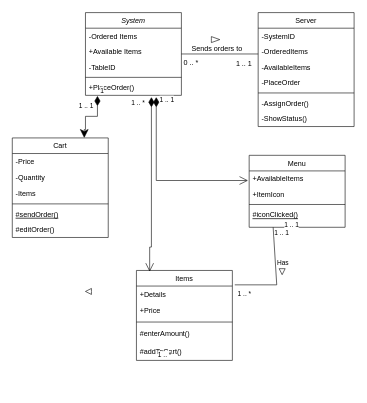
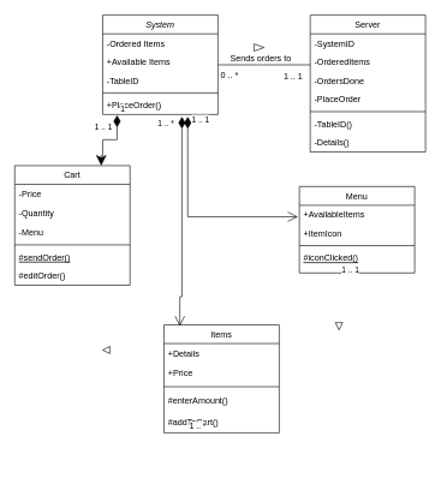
  <mxCell id="0" />
  <mxCell id="1" parent="0" />
  <mxCell id="2" value="System" style="swimlane;fontStyle=2;align=center;verticalAlign=top;childLayout=stackLayout;horizontal=1;startSize=26;horizontalStack=0;resizeParent=1;resizeLast=0;collapsible=1;marginBottom=0;rounded=0;shadow=0;strokeWidth=1;" parent="1" vertex="1"><mxGeometry x="142" y="20" width="160" height="138" as="geometry"><mxRectangle x="230" y="140" width="160" height="26" as="alternateBounds" /></mxGeometry></mxCell>
  <mxCell id="3" value="-Ordered Items" style="text;align=left;verticalAlign=top;spacingLeft=4;spacingRight=4;overflow=hidden;rotatable=0;points=[[0,0.5],[1,0.5]];portConstraint=eastwest;" parent="2" vertex="1"><mxGeometry y="26" width="160" height="26" as="geometry" /></mxCell>
  <mxCell id="4" value="+Available Items" style="text;align=left;verticalAlign=top;spacingLeft=4;spacingRight=4;overflow=hidden;rotatable=0;points=[[0,0.5],[1,0.5]];portConstraint=eastwest;rounded=0;shadow=0;html=0;" parent="2" vertex="1"><mxGeometry y="52" width="160" height="26" as="geometry" /></mxCell>
  <mxCell id="5" value="-TableID" style="text;align=left;verticalAlign=top;spacingLeft=4;spacingRight=4;overflow=hidden;rotatable=0;points=[[0,0.5],[1,0.5]];portConstraint=eastwest;rounded=0;shadow=0;html=0;" parent="2" vertex="1"><mxGeometry y="78" width="160" height="26" as="geometry" /></mxCell>
  <mxCell id="6" value="" style="line;html=1;strokeWidth=1;align=left;verticalAlign=middle;spacingTop=-1;spacingLeft=3;spacingRight=3;rotatable=0;labelPosition=right;points=[];portConstraint=eastwest;" parent="2" vertex="1"><mxGeometry y="104" width="160" height="8" as="geometry" /></mxCell>
  <mxCell id="7" value="+PlaceOrder()" style="text;align=left;verticalAlign=top;spacingLeft=4;spacingRight=4;overflow=hidden;rotatable=0;points=[[0,0.5],[1,0.5]];portConstraint=eastwest;" parent="2" vertex="1"><mxGeometry y="112" width="160" height="26" as="geometry" /></mxCell>
  <mxCell id="8" value="Cart" style="swimlane;fontStyle=0;align=center;verticalAlign=top;childLayout=stackLayout;horizontal=1;startSize=26;horizontalStack=0;resizeParent=1;resizeLast=0;collapsible=1;marginBottom=0;rounded=0;shadow=0;strokeWidth=1;" parent="1" vertex="1"><mxGeometry x="20" y="229" width="160" height="166" as="geometry"><mxRectangle x="130" y="380" width="160" height="26" as="alternateBounds" /></mxGeometry></mxCell>
  <mxCell id="9" value="-Price" style="text;align=left;verticalAlign=top;spacingLeft=4;spacingRight=4;overflow=hidden;rotatable=0;points=[[0,0.5],[1,0.5]];portConstraint=eastwest;" parent="8" vertex="1"><mxGeometry y="26" width="160" height="26" as="geometry" /></mxCell>
  <mxCell id="10" value="-Quantity" style="text;align=left;verticalAlign=top;spacingLeft=4;spacingRight=4;overflow=hidden;rotatable=0;points=[[0,0.5],[1,0.5]];portConstraint=eastwest;rounded=0;shadow=0;html=0;" parent="8" vertex="1"><mxGeometry y="52" width="160" height="28" as="geometry" /></mxCell>
- <mxCell id="11" value="-Items" style="text;align=left;verticalAlign=top;spacingLeft=4;spacingRight=4;overflow=hidden;rotatable=0;points=[[0,0.5],[1,0.5]];portConstraint=eastwest;" parent="8" vertex="1"><mxGeometry y="80" width="160" height="26" as="geometry" /></mxCell>
+ <mxCell id="11" value="-Menu" style="text;align=left;verticalAlign=top;spacingLeft=4;spacingRight=4;overflow=hidden;rotatable=0;points=[[0,0.5],[1,0.5]];portConstraint=eastwest;" parent="8" vertex="1"><mxGeometry y="80" width="160" height="26" as="geometry" /></mxCell>
  <mxCell id="12" value="" style="line;html=1;strokeWidth=1;align=left;verticalAlign=middle;spacingTop=-1;spacingLeft=3;spacingRight=3;rotatable=0;labelPosition=right;points=[];portConstraint=eastwest;" parent="8" vertex="1"><mxGeometry y="106" width="160" height="8" as="geometry" /></mxCell>
  <mxCell id="13" value="#sendOrder()" style="text;align=left;verticalAlign=top;spacingLeft=4;spacingRight=4;overflow=hidden;rotatable=0;points=[[0,0.5],[1,0.5]];portConstraint=eastwest;fontStyle=4" parent="8" vertex="1"><mxGeometry y="114" width="160" height="26" as="geometry" /></mxCell>
  <mxCell id="14" value="#editOrder()" style="text;align=left;verticalAlign=top;spacingLeft=4;spacingRight=4;overflow=hidden;rotatable=0;points=[[0,0.5],[1,0.5]];portConstraint=eastwest;" parent="8" vertex="1"><mxGeometry y="140" width="160" height="26" as="geometry" /></mxCell>
  <mxCell id="15" value="Items" style="swimlane;fontStyle=0;align=center;verticalAlign=top;childLayout=stackLayout;horizontal=1;startSize=26;horizontalStack=0;resizeParent=1;resizeLast=0;collapsible=1;marginBottom=0;rounded=0;shadow=0;strokeWidth=1;" parent="1" vertex="1"><mxGeometry x="227" y="450" width="160" height="150" as="geometry"><mxRectangle x="340" y="380" width="170" height="26" as="alternateBounds" /></mxGeometry></mxCell>
  <mxCell id="16" value="+Details" style="text;align=left;verticalAlign=top;spacingLeft=4;spacingRight=4;overflow=hidden;rotatable=0;points=[[0,0.5],[1,0.5]];portConstraint=eastwest;" parent="15" vertex="1"><mxGeometry y="26" width="160" height="26" as="geometry" /></mxCell>
  <mxCell id="17" value="+Price" style="text;strokeColor=none;fillColor=none;align=left;verticalAlign=middle;spacingLeft=4;spacingRight=4;overflow=hidden;points=[[0,0.5],[1,0.5]];portConstraint=eastwest;rotatable=0;" parent="15" vertex="1"><mxGeometry y="52" width="160" height="30" as="geometry" /></mxCell>
  <mxCell id="18" value="" style="line;html=1;strokeWidth=1;align=left;verticalAlign=middle;spacingTop=-1;spacingLeft=3;spacingRight=3;rotatable=0;labelPosition=right;points=[];portConstraint=eastwest;" parent="15" vertex="1"><mxGeometry y="82" width="160" height="8" as="geometry" /></mxCell>
  <mxCell id="19" value="#enterAmount()" style="text;strokeColor=none;fillColor=none;align=left;verticalAlign=middle;spacingLeft=4;spacingRight=4;overflow=hidden;points=[[0,0.5],[1,0.5]];portConstraint=eastwest;rotatable=0;" parent="15" vertex="1"><mxGeometry y="90" width="160" height="30" as="geometry" /></mxCell>
  <mxCell id="20" value="#addToCart()" style="text;strokeColor=none;fillColor=none;align=left;verticalAlign=middle;spacingLeft=4;spacingRight=4;overflow=hidden;points=[[0,0.5],[1,0.5]];portConstraint=eastwest;rotatable=0;" parent="15" vertex="1"><mxGeometry y="120" width="160" height="30" as="geometry" /></mxCell>
  <mxCell id="21" value="Server" style="swimlane;fontStyle=0;align=center;verticalAlign=top;childLayout=stackLayout;horizontal=1;startSize=26;horizontalStack=0;resizeParent=1;resizeLast=0;collapsible=1;marginBottom=0;rounded=0;shadow=0;strokeWidth=1;" parent="1" vertex="1"><mxGeometry x="430" y="20" width="160" height="190" as="geometry"><mxRectangle x="550" y="140" width="160" height="26" as="alternateBounds" /></mxGeometry></mxCell>
  <mxCell id="22" value="-SystemID   " style="text;align=left;verticalAlign=top;spacingLeft=4;spacingRight=4;overflow=hidden;rotatable=0;points=[[0,0.5],[1,0.5]];portConstraint=eastwest;" parent="21" vertex="1"><mxGeometry y="26" width="160" height="26" as="geometry" /></mxCell>
  <mxCell id="23" value="-OrderedItems" style="text;align=left;verticalAlign=top;spacingLeft=4;spacingRight=4;overflow=hidden;rotatable=0;points=[[0,0.5],[1,0.5]];portConstraint=eastwest;rounded=0;shadow=0;html=0;" parent="21" vertex="1"><mxGeometry y="52" width="160" height="26" as="geometry" /></mxCell>
- <mxCell id="24" value="-AvailableItems" style="text;align=left;verticalAlign=top;spacingLeft=4;spacingRight=4;overflow=hidden;rotatable=0;points=[[0,0.5],[1,0.5]];portConstraint=eastwest;rounded=0;shadow=0;html=0;" parent="21" vertex="1"><mxGeometry y="78" width="160" height="26" as="geometry" /></mxCell>
+ <mxCell id="24" value="-OrdersDone" style="text;align=left;verticalAlign=top;spacingLeft=4;spacingRight=4;overflow=hidden;rotatable=0;points=[[0,0.5],[1,0.5]];portConstraint=eastwest;rounded=0;shadow=0;html=0;" parent="21" vertex="1"><mxGeometry y="78" width="160" height="26" as="geometry" /></mxCell>
  <mxCell id="25" value="-PlaceOrder" style="text;align=left;verticalAlign=top;spacingLeft=4;spacingRight=4;overflow=hidden;rotatable=0;points=[[0,0.5],[1,0.5]];portConstraint=eastwest;rounded=0;shadow=0;html=0;" parent="21" vertex="1"><mxGeometry y="104" width="160" height="26" as="geometry" /></mxCell>
  <mxCell id="26" value="" style="line;html=1;strokeWidth=1;align=left;verticalAlign=middle;spacingTop=-1;spacingLeft=3;spacingRight=3;rotatable=0;labelPosition=right;points=[];portConstraint=eastwest;" parent="21" vertex="1"><mxGeometry y="130" width="160" height="8" as="geometry" /></mxCell>
- <mxCell id="27" value="-AssignOrder()" style="text;align=left;verticalAlign=top;spacingLeft=4;spacingRight=4;overflow=hidden;rotatable=0;points=[[0,0.5],[1,0.5]];portConstraint=eastwest;" parent="21" vertex="1"><mxGeometry y="138" width="160" height="26" as="geometry" /></mxCell>
- <mxCell id="28" value="-ShowStatus()" style="text;align=left;verticalAlign=top;spacingLeft=4;spacingRight=4;overflow=hidden;rotatable=0;points=[[0,0.5],[1,0.5]];portConstraint=eastwest;" parent="21" vertex="1"><mxGeometry y="164" width="160" height="26" as="geometry" /></mxCell>
+ <mxCell id="27" value="-TableID()" style="text;align=left;verticalAlign=top;spacingLeft=4;spacingRight=4;overflow=hidden;rotatable=0;points=[[0,0.5],[1,0.5]];portConstraint=eastwest;" parent="21" vertex="1"><mxGeometry y="138" width="160" height="26" as="geometry" /></mxCell>
+ <mxCell id="28" value="-Details()" style="text;align=left;verticalAlign=top;spacingLeft=4;spacingRight=4;overflow=hidden;rotatable=0;points=[[0,0.5],[1,0.5]];portConstraint=eastwest;" parent="21" vertex="1"><mxGeometry y="164" width="160" height="26" as="geometry" /></mxCell>
  <mxCell id="29" value="" style="endArrow=none;shadow=0;strokeWidth=1;rounded=0;endFill=1;edgeStyle=elbowEdgeStyle;elbow=vertical;" parent="1" source="2" target="21" edge="1"><mxGeometry x="0.5" y="41" relative="1" as="geometry"><mxPoint x="302" y="92" as="sourcePoint" /><mxPoint x="462" y="92" as="targetPoint" /><mxPoint x="-40" y="32" as="offset" /></mxGeometry></mxCell>
  <mxCell id="30" value="0 .. *" style="resizable=0;align=left;verticalAlign=bottom;labelBackgroundColor=none;fontSize=12;" parent="29" connectable="0" vertex="1"><mxGeometry x="-1" relative="1" as="geometry"><mxPoint x="2" y="23" as="offset" /></mxGeometry></mxCell>
  <mxCell id="31" value="1 .. 1" style="resizable=0;align=right;verticalAlign=bottom;labelBackgroundColor=none;fontSize=12;" parent="29" connectable="0" vertex="1"><mxGeometry x="1" relative="1" as="geometry"><mxPoint x="-9" y="24" as="offset" /></mxGeometry></mxCell>
  <mxCell id="32" value="Sends orders to" style="text;html=1;resizable=0;points=[];;align=center;verticalAlign=middle;labelBackgroundColor=none;rounded=0;shadow=0;strokeWidth=1;fontSize=12;" parent="29" vertex="1" connectable="0"><mxGeometry x="0.5" y="49" relative="1" as="geometry"><mxPoint x="-38" y="40" as="offset" /></mxGeometry></mxCell>
  <mxCell id="33" value="Menu" style="swimlane;fontStyle=0;align=center;verticalAlign=top;childLayout=stackLayout;horizontal=1;startSize=26;horizontalStack=0;resizeParent=1;resizeLast=0;collapsible=1;marginBottom=0;rounded=0;shadow=0;strokeWidth=1;" parent="1" vertex="1"><mxGeometry x="415" y="258" width="160" height="120" as="geometry"><mxRectangle x="130" y="380" width="160" height="26" as="alternateBounds" /></mxGeometry></mxCell>
  <mxCell id="34" value="+AvailableItems" style="text;align=left;verticalAlign=top;spacingLeft=4;spacingRight=4;overflow=hidden;rotatable=0;points=[[0,0.5],[1,0.5]];portConstraint=eastwest;" parent="33" vertex="1"><mxGeometry y="26" width="160" height="26" as="geometry" /></mxCell>
  <mxCell id="35" value="+ItemIcon" style="text;align=left;verticalAlign=top;spacingLeft=4;spacingRight=4;overflow=hidden;rotatable=0;points=[[0,0.5],[1,0.5]];portConstraint=eastwest;rounded=0;shadow=0;html=0;" parent="33" vertex="1"><mxGeometry y="52" width="160" height="26" as="geometry" /></mxCell>
  <mxCell id="36" value="" style="line;html=1;strokeWidth=1;align=left;verticalAlign=middle;spacingTop=-1;spacingLeft=3;spacingRight=3;rotatable=0;labelPosition=right;points=[];portConstraint=eastwest;" parent="33" vertex="1"><mxGeometry y="78" width="160" height="8" as="geometry" /></mxCell>
  <mxCell id="37" value="#iconClicked()" style="text;align=left;verticalAlign=top;spacingLeft=4;spacingRight=4;overflow=hidden;rotatable=0;points=[[0,0.5],[1,0.5]];portConstraint=eastwest;fontStyle=4" parent="33" vertex="1"><mxGeometry y="86" width="160" height="26" as="geometry" /></mxCell>
- <mxCell id="38" value="" style="endArrow=none;html=1;rounded=0;exitX=1.025;exitY=-0.077;exitDx=0;exitDy=0;exitPerimeter=0;entryX=0.25;entryY=1;entryDx=0;entryDy=0;" parent="1" source="16" target="33" edge="1"><mxGeometry width="50" height="50" relative="1" as="geometry"><mxPoint x="462" y="650" as="sourcePoint" /><mxPoint x="472.08" y="530.002" as="targetPoint" /><Array as="points"><mxPoint x="461" y="474" /></Array></mxGeometry></mxCell>
- <mxCell id="39" value="1 .. *" style="edgeLabel;html=1;align=center;verticalAlign=middle;resizable=0;points=[];" parent="38" vertex="1" connectable="0"><mxGeometry x="-0.812" y="-1" relative="1" as="geometry"><mxPoint y="14" as="offset" /></mxGeometry></mxCell>
- <mxCell id="40" value="1 .. 1" style="edgeLabel;html=1;align=center;verticalAlign=middle;resizable=0;points=[];" parent="38" vertex="1" connectable="0"><mxGeometry x="0.811" relative="1" as="geometry"><mxPoint x="12" y="-8" as="offset" /></mxGeometry></mxCell>
- <mxCell id="41" value="Has" style="edgeLabel;html=1;align=center;verticalAlign=middle;resizable=0;points=[];" parent="38" vertex="1" connectable="0"><mxGeometry x="0.105" y="-1" relative="1" as="geometry"><mxPoint x="10" y="-15" as="offset" /></mxGeometry></mxCell>
  <mxCell id="42" value="1 .. *" style="endArrow=open;html=1;endSize=12;startArrow=diamondThin;startSize=14;startFill=1;edgeStyle=orthogonalEdgeStyle;align=left;verticalAlign=bottom;rounded=0;exitX=0.738;exitY=1.115;exitDx=0;exitDy=0;exitPerimeter=0;" parent="1" source="7" edge="1"><mxGeometry x="-0.877" y="-43" relative="1" as="geometry"><mxPoint x="202" y="160" as="sourcePoint" /><mxPoint x="413" y="300" as="targetPoint" /><Array as="points"><mxPoint x="260" y="300" /></Array><mxPoint as="offset" /></mxGeometry></mxCell>
  <mxCell id="43" value="" style="shape=singleArrow;whiteSpace=wrap;html=1;arrowWidth=0.32;arrowSize=1;rotation=90;" parent="1" vertex="1"><mxGeometry x="465" y="447" width="10" height="10" as="geometry" /></mxCell>
  <mxCell id="44" value="" style="shape=singleArrow;whiteSpace=wrap;html=1;arrowWidth=0.32;arrowSize=1;" parent="1" vertex="1"><mxGeometry x="352" y="60" width="14" height="10" as="geometry" /></mxCell>
  <mxCell id="45" value="&lt;span style=&quot;color: rgb(0, 0, 0); font-family: helvetica; font-size: 11px; font-style: normal; font-weight: 400; letter-spacing: normal; text-align: left; text-indent: 0px; text-transform: none; word-spacing: 0px; background-color: rgb(255, 255, 255); display: inline; float: none;&quot;&gt;1 .. 1&lt;/span&gt;" style="text;whiteSpace=wrap;html=1;" parent="1" vertex="1"><mxGeometry x="472" y="360" width="50" height="30" as="geometry" /></mxCell>
  <mxCell id="46" value="1 .. 1" style="endArrow=open;html=1;endSize=12;startArrow=diamondThin;startSize=14;startFill=1;edgeStyle=orthogonalEdgeStyle;align=left;verticalAlign=bottom;rounded=0;exitX=0.738;exitY=1.115;exitDx=0;exitDy=0;exitPerimeter=0;entryX=0.138;entryY=0.013;entryDx=0;entryDy=0;entryPerimeter=0;" parent="1" target="15" edge="1"><mxGeometry x="-0.913" y="12" relative="1" as="geometry"><mxPoint x="252" y="160.99" as="sourcePoint" /><mxPoint x="252" y="550" as="targetPoint" /><Array as="points"><mxPoint x="252" y="411" /><mxPoint x="249" y="411" /></Array><mxPoint as="offset" /></mxGeometry></mxCell>
  <mxCell id="47" value="1" style="endArrow=classic;html=1;endSize=12;startArrow=diamondThin;startSize=14;startFill=1;edgeStyle=orthogonalEdgeStyle;align=left;verticalAlign=bottom;rounded=0;entryX=0.75;entryY=0;entryDx=0;entryDy=0;exitX=0.125;exitY=1.038;exitDx=0;exitDy=0;exitPerimeter=0;" parent="1" source="7" target="8" edge="1"><mxGeometry x="-1" y="3" relative="1" as="geometry"><mxPoint x="172" y="170" as="sourcePoint" /><mxPoint x="362" y="220" as="targetPoint" /><Array as="points"><mxPoint x="162" y="193" /><mxPoint x="142" y="193" /><mxPoint x="142" y="215" /><mxPoint x="140" y="215" /></Array></mxGeometry></mxCell>
  <mxCell id="48" value="1 .. *" style="edgeLabel;html=1;align=center;verticalAlign=middle;resizable=0;points=[];" parent="1" vertex="1" connectable="0"><mxGeometry x="424" y="648.998" as="geometry"><mxPoint x="-151" y="-58" as="offset" /></mxGeometry></mxCell>
  <mxCell id="49" value="" style="shape=singleArrow;whiteSpace=wrap;html=1;arrowWidth=0.067;arrowSize=1;rotation=-180;" vertex="1" parent="1"><mxGeometry x="142" y="480" width="10" height="10" as="geometry" /></mxCell>
  <mxCell id="50" value="1 .. 1" style="edgeLabel;html=1;align=center;verticalAlign=middle;resizable=0;points=[];" vertex="1" connectable="0" parent="1"><mxGeometry x="130.572" y="417.991" as="geometry"><mxPoint x="12" y="-242" as="offset" /></mxGeometry></mxCell>
